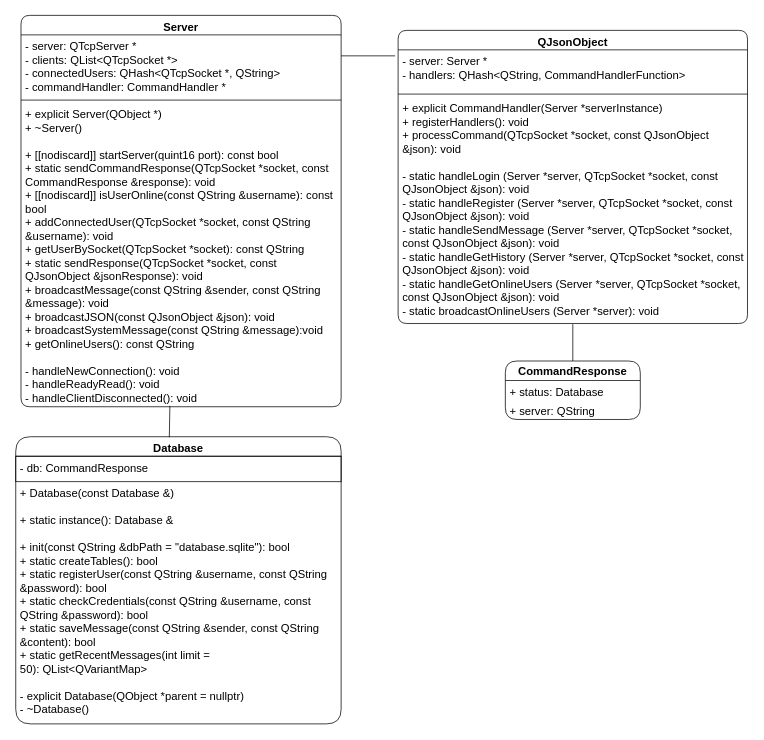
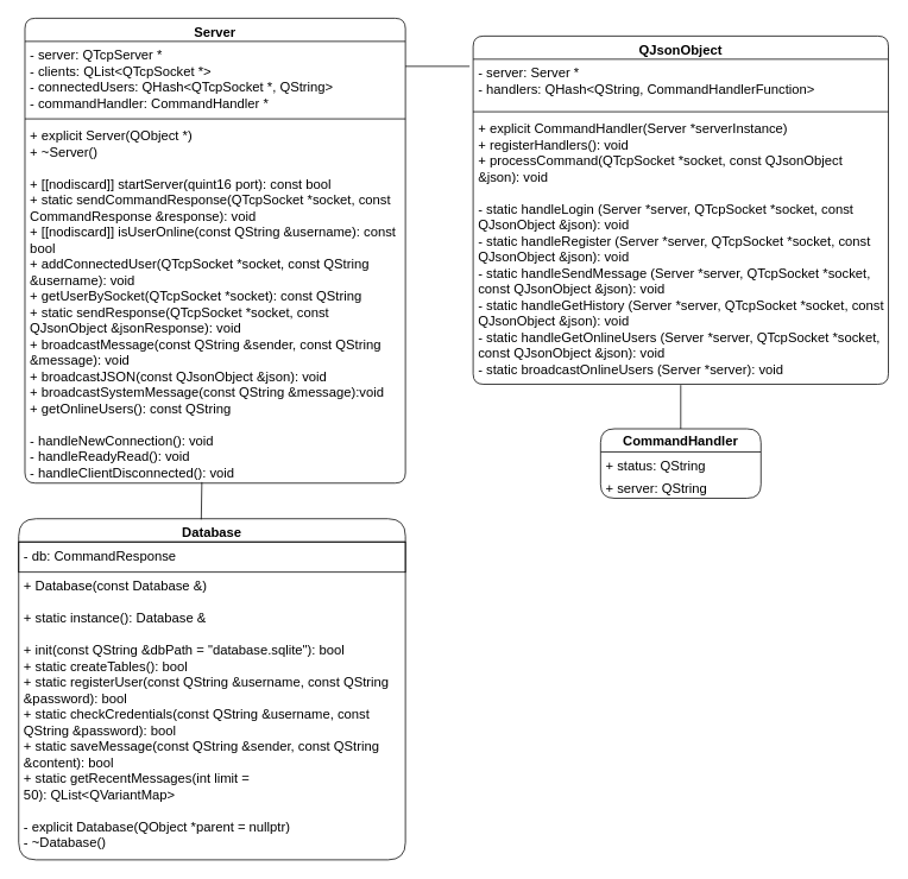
  <mxCell id="0" />
  <mxCell id="1" parent="0" />
  <mxCell id="2" value="Server" style="swimlane;fontStyle=1;align=center;verticalAlign=top;childLayout=stackLayout;horizontal=1;startSize=26;horizontalStack=0;resizeParent=1;resizeParentMax=0;resizeLast=0;collapsible=1;marginBottom=0;whiteSpace=wrap;html=1;rounded=1;fontSize=15;" vertex="1" parent="1"><mxGeometry x="27" y="20" width="427" height="522" as="geometry" /></mxCell>
  <mxCell id="3" value="&lt;div&gt;- server:&amp;nbsp;&lt;span style=&quot;background-color: transparent; color: light-dark(rgb(0, 0, 0), rgb(255, 255, 255));&quot;&gt;QTcpServer *&lt;/span&gt;&lt;/div&gt;&lt;div&gt;-&amp;nbsp;&lt;span style=&quot;background-color: transparent; color: light-dark(rgb(0, 0, 0), rgb(255, 255, 255));&quot;&gt;clients:&amp;nbsp;&lt;/span&gt;&lt;span style=&quot;background-color: transparent; color: light-dark(rgb(0, 0, 0), rgb(255, 255, 255));&quot;&gt;QList&amp;lt;QTcpSocket *&amp;gt;&lt;/span&gt;&lt;/div&gt;&lt;div&gt;&lt;span style=&quot;background-color: transparent; color: light-dark(rgb(0, 0, 0), rgb(255, 255, 255));&quot;&gt;-&amp;nbsp;&lt;/span&gt;&lt;span style=&quot;background-color: transparent; color: light-dark(rgb(0, 0, 0), rgb(255, 255, 255));&quot;&gt;connectedUsers:&amp;nbsp;&lt;/span&gt;&lt;span style=&quot;background-color: transparent; color: light-dark(rgb(0, 0, 0), rgb(255, 255, 255));&quot;&gt;QHash&amp;lt;QTcpSocket *, QString&amp;gt;&lt;/span&gt;&lt;/div&gt;&lt;div&gt;&lt;span style=&quot;background-color: transparent; color: light-dark(rgb(0, 0, 0), rgb(255, 255, 255));&quot;&gt;-&amp;nbsp;&lt;/span&gt;&lt;span style=&quot;background-color: transparent;&quot;&gt;commandHandler:&amp;nbsp;&lt;/span&gt;&lt;span style=&quot;background-color: transparent;&quot;&gt;CommandHandler *&lt;/span&gt;&lt;/div&gt;" style="text;strokeColor=none;fillColor=none;align=left;verticalAlign=top;spacingLeft=4;spacingRight=4;overflow=hidden;rotatable=0;points=[[0,0.5],[1,0.5]];portConstraint=eastwest;whiteSpace=wrap;html=1;fontSize=15;rounded=1;" vertex="1" parent="2"><mxGeometry y="26" width="427" height="83" as="geometry" /></mxCell>
  <mxCell id="4" value="" style="line;strokeWidth=1;fillColor=none;align=left;verticalAlign=middle;spacingTop=-1;spacingLeft=3;spacingRight=3;rotatable=0;labelPosition=right;points=[];portConstraint=eastwest;strokeColor=inherit;rounded=1;fontSize=15;" vertex="1" parent="2"><mxGeometry y="109" width="427" height="8" as="geometry" /></mxCell>
  <mxCell id="5" value="&lt;div&gt;+&amp;nbsp;explicit Server(QObject *)&lt;/div&gt;&lt;div&gt;+&amp;nbsp;~Server()&lt;/div&gt;&lt;div&gt;&lt;br&gt;&lt;/div&gt;&lt;div&gt;+&amp;nbsp;[[nodiscard]] startServer(quint16 port): const bool&lt;/div&gt;&lt;div&gt;&lt;span style=&quot;background-color: transparent;&quot;&gt;+ static&amp;nbsp;&lt;/span&gt;&lt;span style=&quot;background-color: transparent;&quot;&gt;send&lt;/span&gt;&lt;span style=&quot;background-color: transparent;&quot;&gt;Command&lt;/span&gt;&lt;span style=&quot;background-color: transparent; color: light-dark(rgb(0, 0, 0), rgb(255, 255, 255));&quot;&gt;Response(QTcpSocket *socket, const CommandResponse &amp;amp;response): void&lt;/span&gt;&lt;/div&gt;&lt;div&gt;&lt;span style=&quot;background-color: transparent;&quot;&gt;+&amp;nbsp;&lt;/span&gt;&lt;span style=&quot;background-color: transparent;&quot;&gt;[[nodiscard]]&lt;/span&gt;&lt;span style=&quot;color: light-dark(rgb(0, 0, 0), rgb(255, 255, 255)); background-color: transparent;&quot;&gt;&amp;nbsp;&lt;/span&gt;&lt;span style=&quot;color: light-dark(rgb(0, 0, 0), rgb(255, 255, 255)); background-color: transparent;&quot;&gt;isUserOnline(const QString &amp;amp;username): const bool&lt;/span&gt;&lt;/div&gt;&lt;div&gt;+&amp;nbsp;addConnectedUser(QTcpSocket *socket, const QString &amp;amp;username): void&lt;/div&gt;&lt;div&gt;+ getUserBySocket(QTcpSocket *socket): const&amp;nbsp;QString&lt;/div&gt;&lt;div&gt;+ static&amp;nbsp;sendResponse(QTcpSocket *socket, const QJsonObject &amp;amp;jsonResponse): void&lt;/div&gt;&lt;div&gt;+&amp;nbsp;broadcastMessage(const QString &amp;amp;sender, const QString &amp;amp;message): void&lt;/div&gt;&lt;div&gt;+&amp;nbsp;broadcastJSON(const QJsonObject &amp;amp;json): void&lt;/div&gt;&lt;div&gt;+&amp;nbsp;broadcastSystemMessage(const QString &amp;amp;message):void&lt;/div&gt;&lt;div&gt;+&amp;nbsp;getOnlineUsers(): const QString&lt;/div&gt;&lt;div&gt;&lt;br&gt;&lt;/div&gt;&lt;div&gt;-&amp;nbsp;&lt;span style=&quot;background-color: transparent;&quot;&gt;handleNewConnection(): void&lt;/span&gt;&lt;/div&gt;&lt;div&gt;&lt;span style=&quot;background-color: transparent; color: light-dark(rgb(0, 0, 0), rgb(255, 255, 255));&quot;&gt;- handleReadyRead():&amp;nbsp;&lt;/span&gt;&lt;span style=&quot;background-color: transparent; color: light-dark(rgb(0, 0, 0), rgb(255, 255, 255));&quot;&gt;void&lt;/span&gt;&lt;/div&gt;&lt;div&gt;&lt;span style=&quot;background-color: transparent; color: light-dark(rgb(0, 0, 0), rgb(255, 255, 255));&quot;&gt;- handleClientDisconnected():&amp;nbsp;&lt;/span&gt;&lt;span style=&quot;background-color: transparent; color: light-dark(rgb(0, 0, 0), rgb(255, 255, 255));&quot;&gt;void&lt;/span&gt;&lt;/div&gt;&lt;div&gt;&lt;br&gt;&lt;/div&gt;&lt;div&gt;&lt;br&gt;&lt;/div&gt;&lt;div&gt;&lt;br&gt;&lt;/div&gt;&lt;div&gt;&lt;span style=&quot;background-color: transparent;&quot;&gt;&lt;br&gt;&lt;/span&gt;&lt;/div&gt;" style="text;strokeColor=none;fillColor=none;align=left;verticalAlign=top;spacingLeft=4;spacingRight=4;overflow=hidden;rotatable=0;points=[[0,0.5],[1,0.5]];portConstraint=eastwest;whiteSpace=wrap;html=1;fontSize=15;rounded=1;" vertex="1" parent="2"><mxGeometry y="117" width="427" height="405" as="geometry" /></mxCell>
- <mxCell id="6" value="&lt;b&gt;CommandResponse&lt;/b&gt;" style="swimlane;fontStyle=0;childLayout=stackLayout;horizontal=1;startSize=26;fillColor=none;horizontalStack=0;resizeParent=1;resizeParentMax=0;resizeLast=0;collapsible=1;marginBottom=0;whiteSpace=wrap;html=1;rounded=1;fontSize=15;arcSize=20;" vertex="1" parent="1"><mxGeometry x="673" y="481" width="180" height="78" as="geometry" /></mxCell>
- <mxCell id="7" value="+ status:&amp;nbsp;Database" style="text;strokeColor=none;fillColor=none;align=left;verticalAlign=top;spacingLeft=4;spacingRight=4;overflow=hidden;rotatable=0;points=[[0,0.5],[1,0.5]];portConstraint=eastwest;whiteSpace=wrap;html=1;fontSize=15;rounded=1;" vertex="1" parent="6"><mxGeometry y="26" width="180" height="26" as="geometry" /></mxCell>
+ <mxCell id="6" value="&lt;b&gt;CommandHandler&lt;/b&gt;" style="swimlane;fontStyle=0;childLayout=stackLayout;horizontal=1;startSize=26;fillColor=none;horizontalStack=0;resizeParent=1;resizeParentMax=0;resizeLast=0;collapsible=1;marginBottom=0;whiteSpace=wrap;html=1;rounded=1;fontSize=15;arcSize=20;" vertex="1" parent="1"><mxGeometry x="673" y="481" width="180" height="78" as="geometry" /></mxCell>
+ <mxCell id="7" value="+ status:&amp;nbsp;QString" style="text;strokeColor=none;fillColor=none;align=left;verticalAlign=top;spacingLeft=4;spacingRight=4;overflow=hidden;rotatable=0;points=[[0,0.5],[1,0.5]];portConstraint=eastwest;whiteSpace=wrap;html=1;fontSize=15;rounded=1;" vertex="1" parent="6"><mxGeometry y="26" width="180" height="26" as="geometry" /></mxCell>
  <mxCell id="8" value="+&amp;nbsp;server:&amp;nbsp;QString" style="text;strokeColor=none;fillColor=none;align=left;verticalAlign=top;spacingLeft=4;spacingRight=4;overflow=hidden;rotatable=0;points=[[0,0.5],[1,0.5]];portConstraint=eastwest;whiteSpace=wrap;html=1;fontSize=15;rounded=1;" vertex="1" parent="6"><mxGeometry y="52" width="180" height="26" as="geometry" /></mxCell>
  <mxCell id="9" value="" style="line;strokeWidth=1;fillColor=none;align=left;verticalAlign=middle;spacingTop=-1;spacingLeft=3;spacingRight=3;rotatable=0;labelPosition=right;points=[];portConstraint=eastwest;strokeColor=inherit;rounded=1;fontSize=15;" vertex="1" parent="1"><mxGeometry x="454" y="70" width="72" height="8" as="geometry" /></mxCell>
  <mxCell id="10" value="Database" style="swimlane;fontStyle=1;align=center;verticalAlign=top;childLayout=stackLayout;horizontal=1;startSize=26;horizontalStack=0;resizeParent=1;resizeParentMax=0;resizeLast=0;collapsible=1;marginBottom=0;whiteSpace=wrap;html=1;rounded=1;arcSize=25;fontSize=15;" vertex="1" parent="1"><mxGeometry x="20" y="582" width="434" height="383" as="geometry" /></mxCell>
  <mxCell id="11" value="- db: CommandResponse" style="text;strokeColor=default;fillColor=none;align=left;verticalAlign=top;spacingLeft=4;spacingRight=4;overflow=hidden;rotatable=0;points=[[0,0.5],[1,0.5]];portConstraint=eastwest;whiteSpace=wrap;html=1;fontSize=15;perimeterSpacing=1;strokeWidth=1;rounded=0;" vertex="1" parent="10"><mxGeometry y="26" width="434" height="34" as="geometry" /></mxCell>
  <mxCell id="12" value="&lt;div&gt;&lt;span style=&quot;background-color: transparent; color: light-dark(rgb(0, 0, 0), rgb(255, 255, 255));&quot;&gt;+&amp;nbsp;&lt;/span&gt;&lt;span style=&quot;background-color: transparent; color: light-dark(rgb(0, 0, 0), rgb(255, 255, 255));&quot;&gt;Database(const Database &amp;amp;)&lt;/span&gt;&lt;/div&gt;&lt;div&gt;&lt;span style=&quot;background-color: transparent; color: light-dark(rgb(0, 0, 0), rgb(255, 255, 255));&quot;&gt;&lt;br&gt;&lt;/span&gt;&lt;/div&gt;&lt;div&gt;+ static instance(): Database &amp;amp;&lt;/div&gt;&lt;div&gt;&lt;br&gt;&lt;/div&gt;&lt;div&gt;+&amp;nbsp;init(const QString &amp;amp;dbPath = &quot;database.sqlite&quot;): bool&lt;/div&gt;&lt;div&gt;+ static&amp;nbsp;createTables(): bool&lt;br&gt;+ static&amp;nbsp;registerUser(const QString &amp;amp;username, const QString &amp;amp;password): bool&lt;/div&gt;&lt;div&gt;+ static&amp;nbsp;checkCredentials(const QString &amp;amp;username, const QString &amp;amp;password): bool&lt;/div&gt;&lt;div&gt;+ static&amp;nbsp;saveMessage(const QString &amp;amp;sender, const QString &amp;amp;content): bool&lt;/div&gt;&lt;div&gt;+ static&amp;nbsp;getRecentMessages(int limit = 50):&amp;nbsp;QList&amp;lt;QVariantMap&amp;gt;&lt;/div&gt;&lt;div&gt;&lt;br&gt;&lt;/div&gt;&lt;div&gt;-&amp;nbsp;explicit Database(QObject *parent = nullptr)&lt;/div&gt;&lt;div&gt;-&amp;nbsp;~Database()&lt;/div&gt;" style="text;strokeColor=none;fillColor=none;align=left;verticalAlign=top;spacingLeft=4;spacingRight=4;overflow=hidden;rotatable=0;points=[[0,0.5],[1,0.5]];portConstraint=eastwest;whiteSpace=wrap;html=1;fontSize=15;rounded=1;" vertex="1" parent="10"><mxGeometry y="60" width="434" height="323" as="geometry" /></mxCell>
  <mxCell id="13" value="" style="endArrow=none;html=1;rounded=1;exitX=0.472;exitY=0.002;exitDx=0;exitDy=0;exitPerimeter=0;horizontal=1;fontSize=15;entryX=0.465;entryY=0.997;entryDx=0;entryDy=0;entryPerimeter=0;" edge="1" parent="1" source="10" target="5"><mxGeometry width="50" height="50" relative="1" as="geometry"><mxPoint x="226" y="459" as="sourcePoint" /><mxPoint x="228" y="546" as="targetPoint" /></mxGeometry></mxCell>
  <mxCell id="14" value="QJsonObject" style="swimlane;fontStyle=1;align=center;verticalAlign=top;childLayout=stackLayout;horizontal=1;startSize=26;horizontalStack=0;resizeParent=1;resizeParentMax=0;resizeLast=0;collapsible=1;marginBottom=0;whiteSpace=wrap;html=1;fontSize=15;rounded=1;" vertex="1" parent="1"><mxGeometry x="530" y="40" width="466" height="391" as="geometry" /></mxCell>
  <mxCell id="15" value="- server: Server *&lt;div&gt;-&amp;nbsp;handlers:&amp;nbsp;QHash&amp;lt;QString, CommandHandlerFunction&amp;gt;&lt;/div&gt;" style="text;strokeColor=none;fillColor=none;align=left;verticalAlign=top;spacingLeft=4;spacingRight=4;overflow=hidden;rotatable=0;points=[[0,0.5],[1,0.5]];portConstraint=eastwest;whiteSpace=wrap;html=1;fontSize=15;rounded=1;" vertex="1" parent="14"><mxGeometry y="26" width="466" height="55" as="geometry" /></mxCell>
  <mxCell id="16" value="" style="line;strokeWidth=1;fillColor=none;align=left;verticalAlign=middle;spacingTop=-1;spacingLeft=3;spacingRight=3;rotatable=0;labelPosition=right;points=[];portConstraint=eastwest;strokeColor=inherit;fontSize=15;rounded=1;" vertex="1" parent="14"><mxGeometry y="81" width="466" height="8" as="geometry" /></mxCell>
  <mxCell id="17" value="&lt;div&gt;+&amp;nbsp;explicit CommandHandler(Server *serverInstance)&lt;/div&gt;&lt;div&gt;+&amp;nbsp;registerHandlers(): void&lt;/div&gt;&lt;div&gt;+&amp;nbsp;processCommand(QTcpSocket *socket, const QJsonObject &amp;amp;json): void&lt;/div&gt;&lt;div&gt;&lt;br&gt;&lt;/div&gt;&lt;div&gt;- static&amp;nbsp;handleLogin (Server *server, QTcpSocket *socket, const QJsonObject &amp;amp;json): void&lt;/div&gt;&lt;div&gt;- static&amp;nbsp;handleRegister (Server *server, QTcpSocket *socket, const QJsonObject &amp;amp;json): void&lt;/div&gt;&lt;div&gt;- static&amp;nbsp;handleSendMessage (Server *server, QTcpSocket *socket, const QJsonObject &amp;amp;json): void&lt;/div&gt;&lt;div&gt;- static&amp;nbsp;handleGetHistory (Server *server, QTcpSocket *socket, const QJsonObject &amp;amp;json): void&lt;/div&gt;&lt;div&gt;- static&amp;nbsp;handleGetOnlineUsers (Server *server, QTcpSocket *socket, const QJsonObject &amp;amp;json): void&lt;/div&gt;&lt;div&gt;- static&amp;nbsp;broadcastOnlineUsers (Server *server): void&lt;/div&gt;" style="text;strokeColor=none;fillColor=none;align=left;verticalAlign=top;spacingLeft=4;spacingRight=4;overflow=hidden;rotatable=0;points=[[0,0.5],[1,0.5]];portConstraint=eastwest;whiteSpace=wrap;html=1;fontSize=15;rounded=1;" vertex="1" parent="14"><mxGeometry y="89" width="466" height="302" as="geometry" /></mxCell>
  <mxCell id="18" value="" style="endArrow=none;html=1;rounded=1;exitX=0.5;exitY=0;exitDx=0;exitDy=0;entryX=0.5;entryY=1.003;entryDx=0;entryDy=0;entryPerimeter=0;" edge="1" parent="1" source="6" target="17"><mxGeometry width="50" height="50" relative="1" as="geometry"><mxPoint x="667" y="409" as="sourcePoint" /><mxPoint x="762" y="431" as="targetPoint" /></mxGeometry></mxCell>
